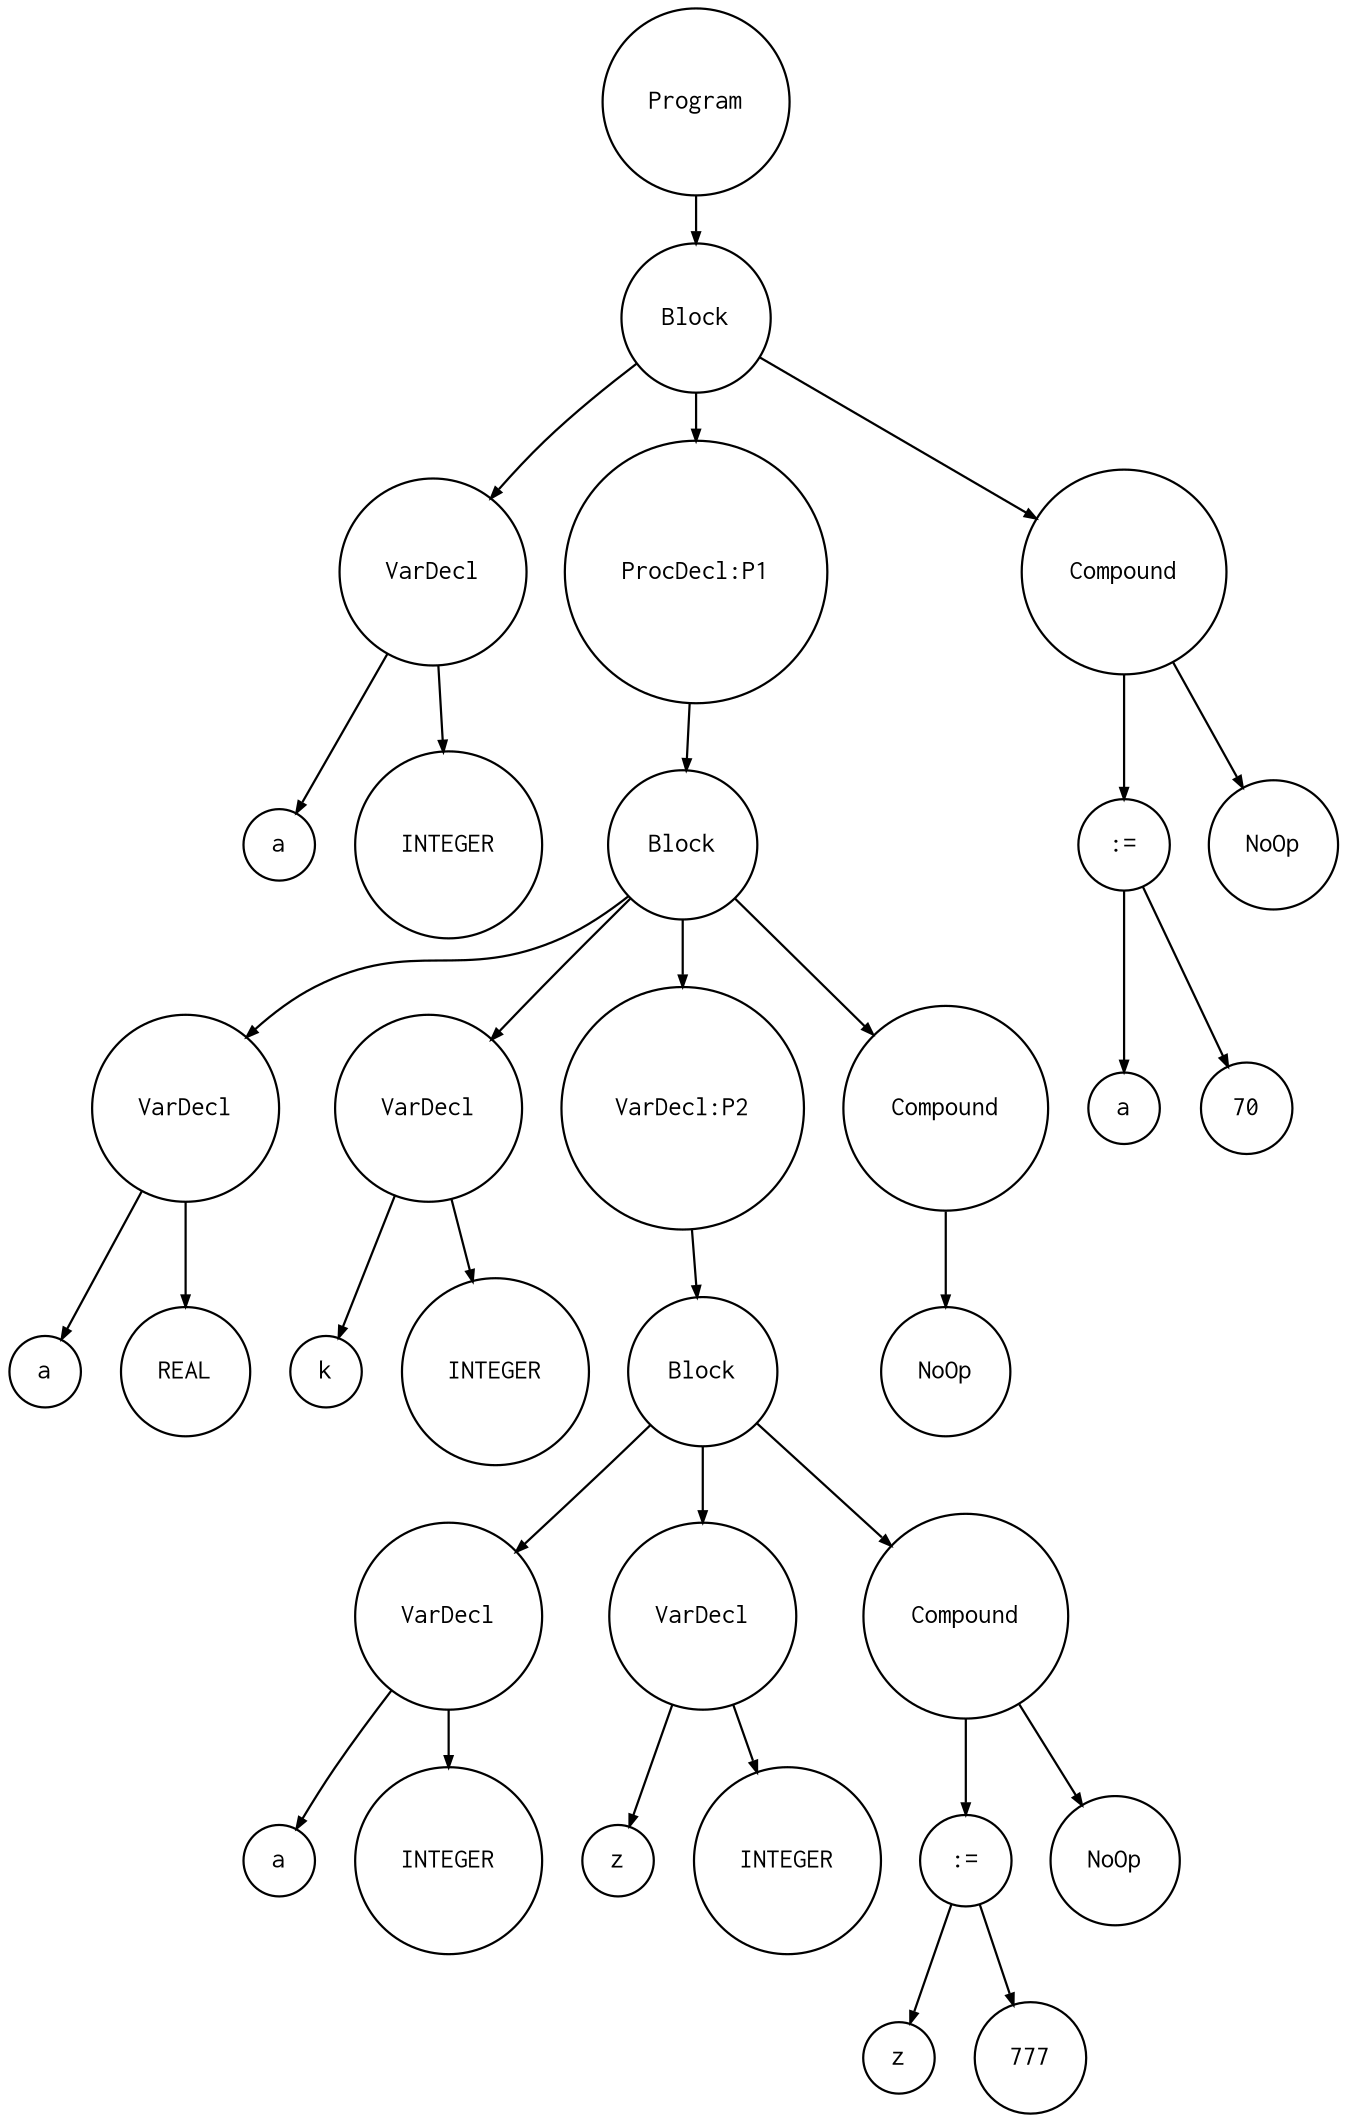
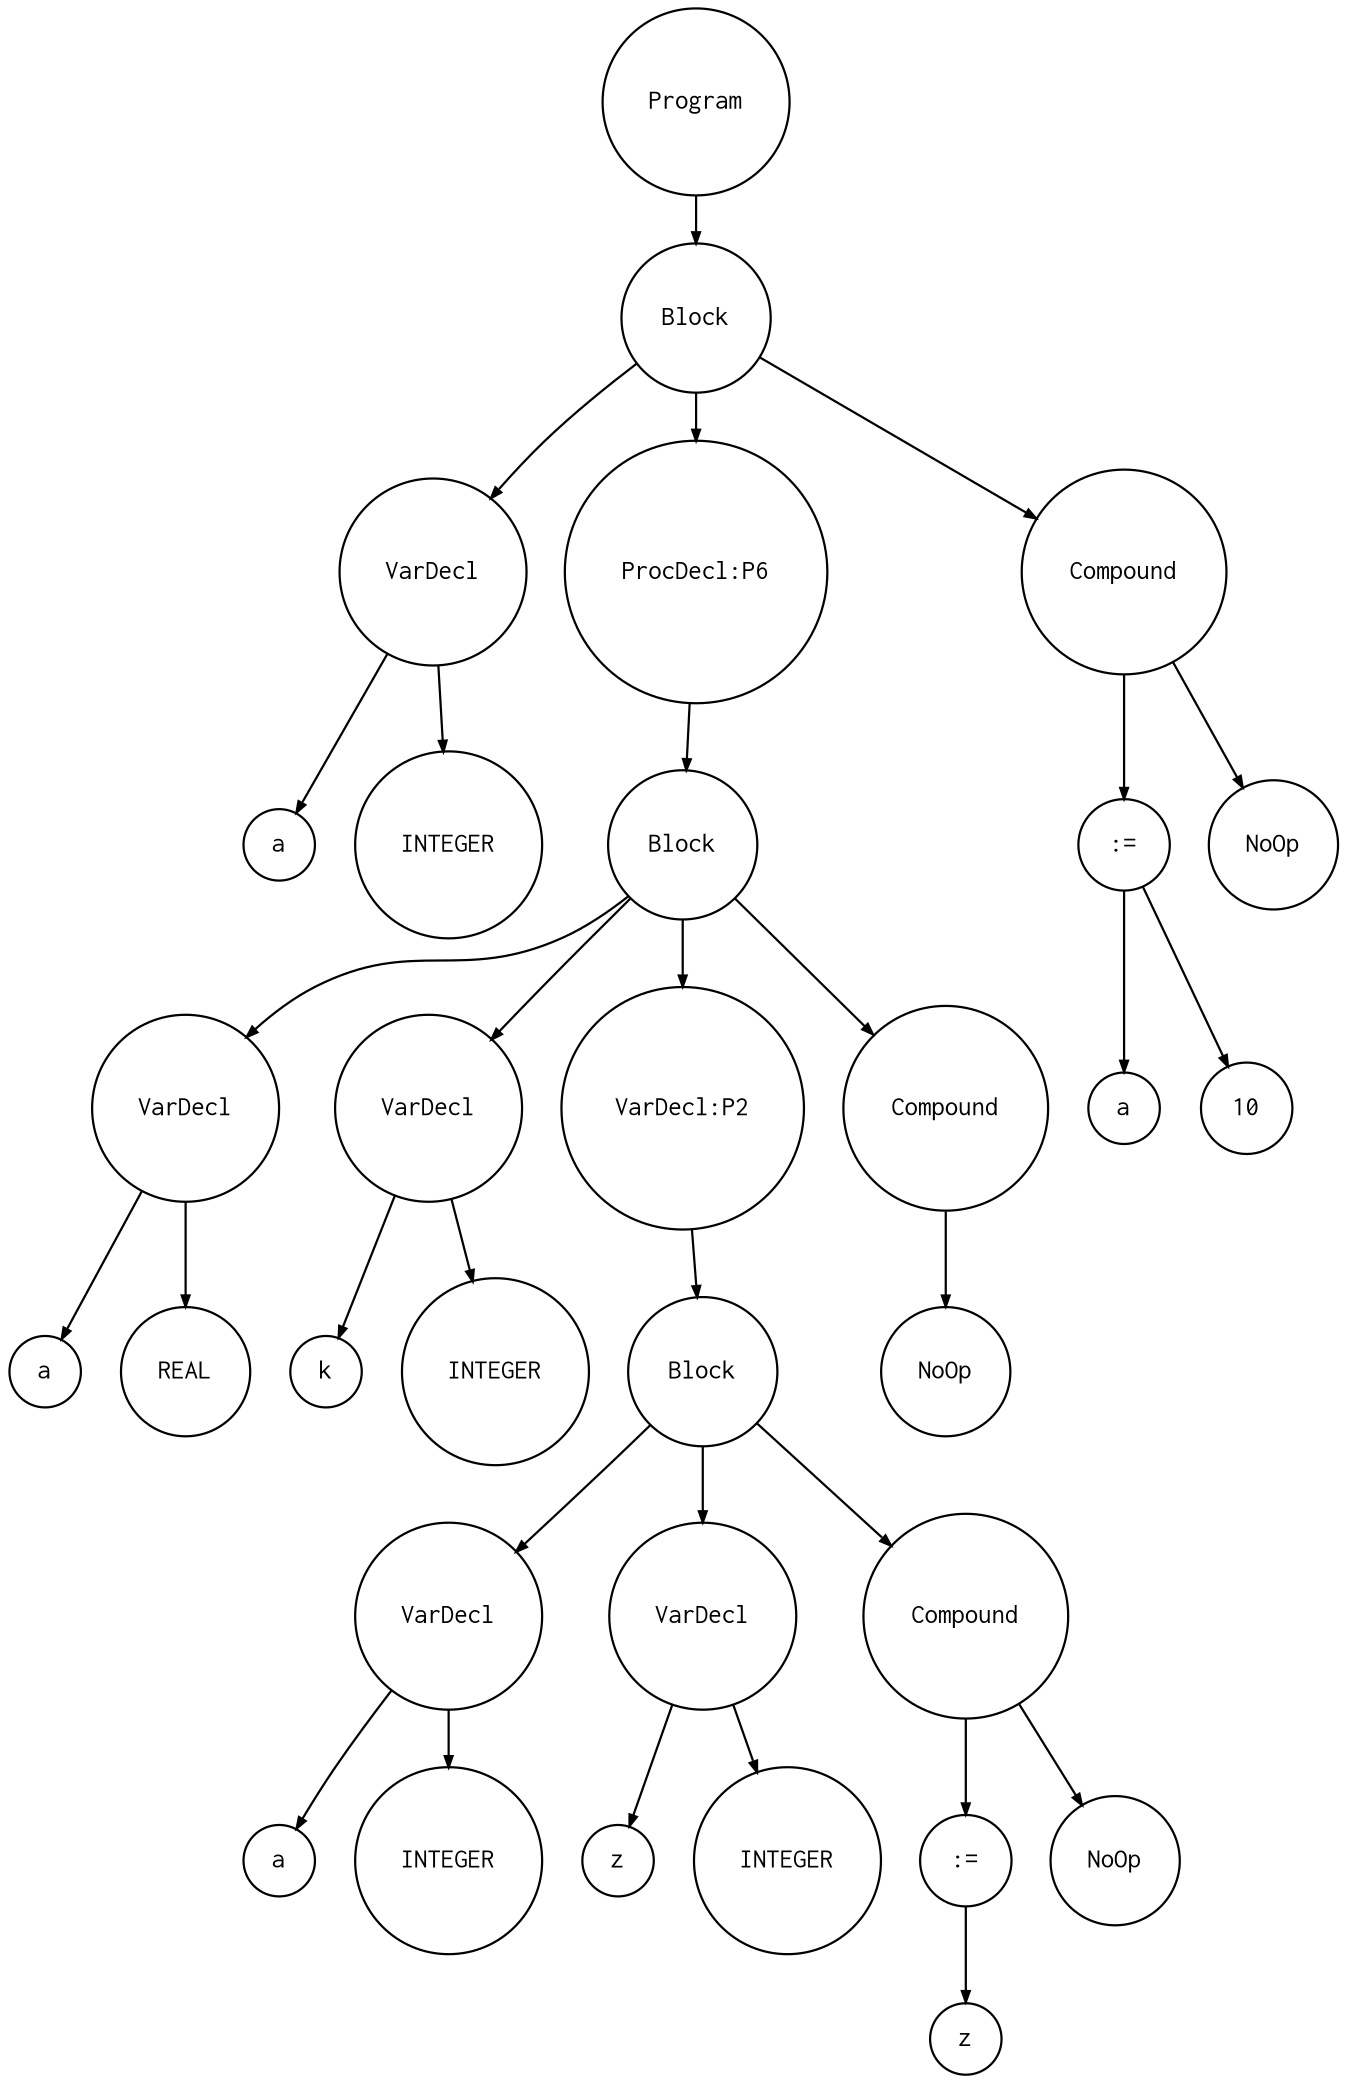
  digraph {
    ranksep=.3
    node [fontname=Courier fontsize=12 shape=circle]
    edge [arrowsize=.5]
    n1 [height=.1 label=Program]
    n2 [height=.1 label=Block]
    n3 [height=.1 label=VarDecl]
-   n4 [height=.1 label="ProcDecl:P1"]
+   n4 [height=.1 label="ProcDecl:P6"]
    n5 [height=.1 label=Compound]
    n6 [height=.1 label=a]
    n7 [height=.1 label=INTEGER]
    n8 [height=.1 label=Block]
    n9 [height=.1 label=":="]
    n10 [height=.1 label=NoOp]
    n11 [height=.1 label=VarDecl]
    n12 [height=.1 label=VarDecl]
    n13 [height=.1 label="VarDecl:P2"]
    n14 [height=.1 label=Compound]
    n15 [height=.1 label=a]
    n16 [height=.1 label=REAL]
    n17 [height=.1 label=k]
    n18 [height=.1 label=INTEGER]
    n19 [height=.1 label=Block]
    n20 [height=.1 label=NoOp]
    n21 [height=.1 label=VarDecl]
    n22 [height=.1 label=VarDecl]
    n23 [height=.1 label=Compound]
    n24 [height=.1 label=a]
    n25 [height=.1 label=INTEGER]
    n26 [height=.1 label=z]
    n27 [height=.1 label=INTEGER]
    n28 [height=.1 label=":="]
    n29 [height=.1 label=NoOp]
    n30 [height=.1 label=z]
-   n31 [height=.1 label=777]
    n32 [height=.1 label=a]
-   n33 [height=.1 label=70]
+   n33 [height=.1 label=10]
    n1 -> n2
    n2 -> n3
    n2 -> n4
    n2 -> n5
    n3 -> n6
    n3 -> n7
    n4 -> n8
    n5 -> n9
    n5 -> n10
    n8 -> n11
    n8 -> n12
    n8 -> n13
    n8 -> n14
    n9 -> n32
    n9 -> n33
    n11 -> n15
    n11 -> n16
    n12 -> n17
    n12 -> n18
    n13 -> n19
    n14 -> n20
    n19 -> n21
    n19 -> n22
    n19 -> n23
    n21 -> n24
    n21 -> n25
    n22 -> n26
    n22 -> n27
    n23 -> n28
    n23 -> n29
    n28 -> n30
-   n28 -> n31
  }
